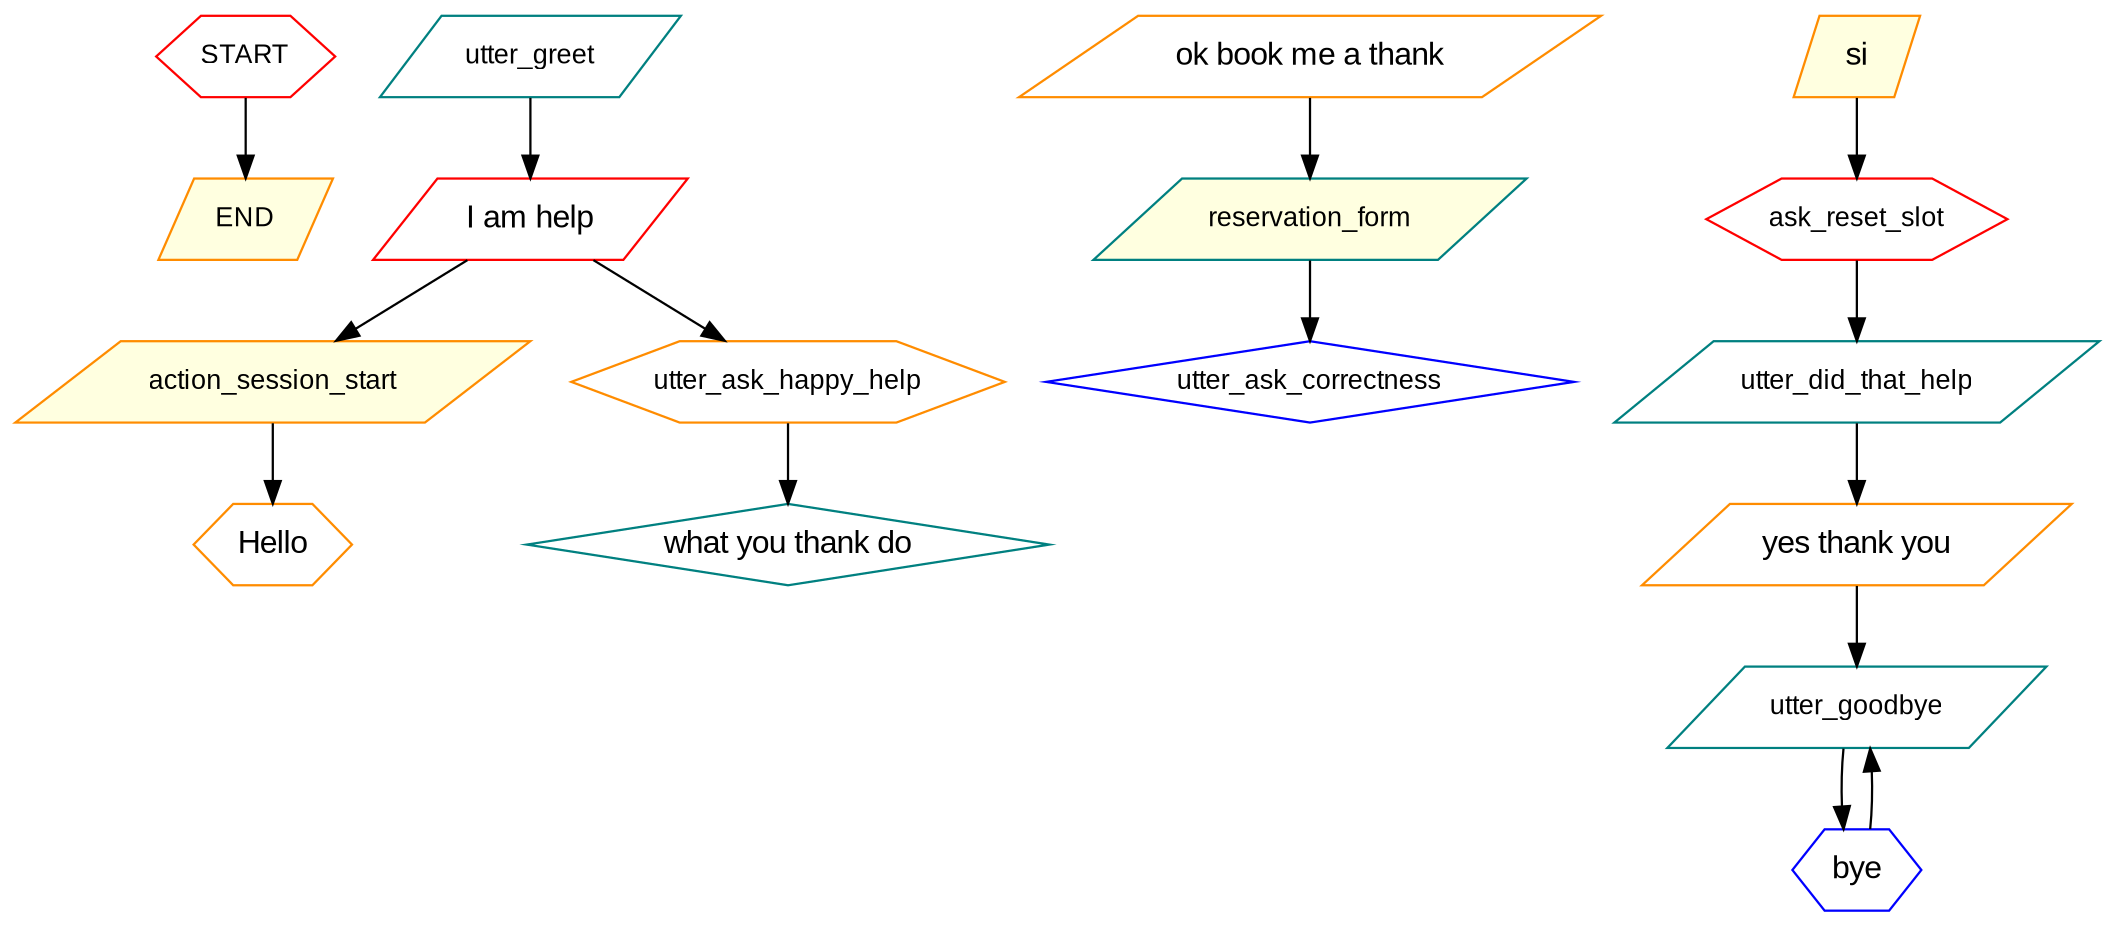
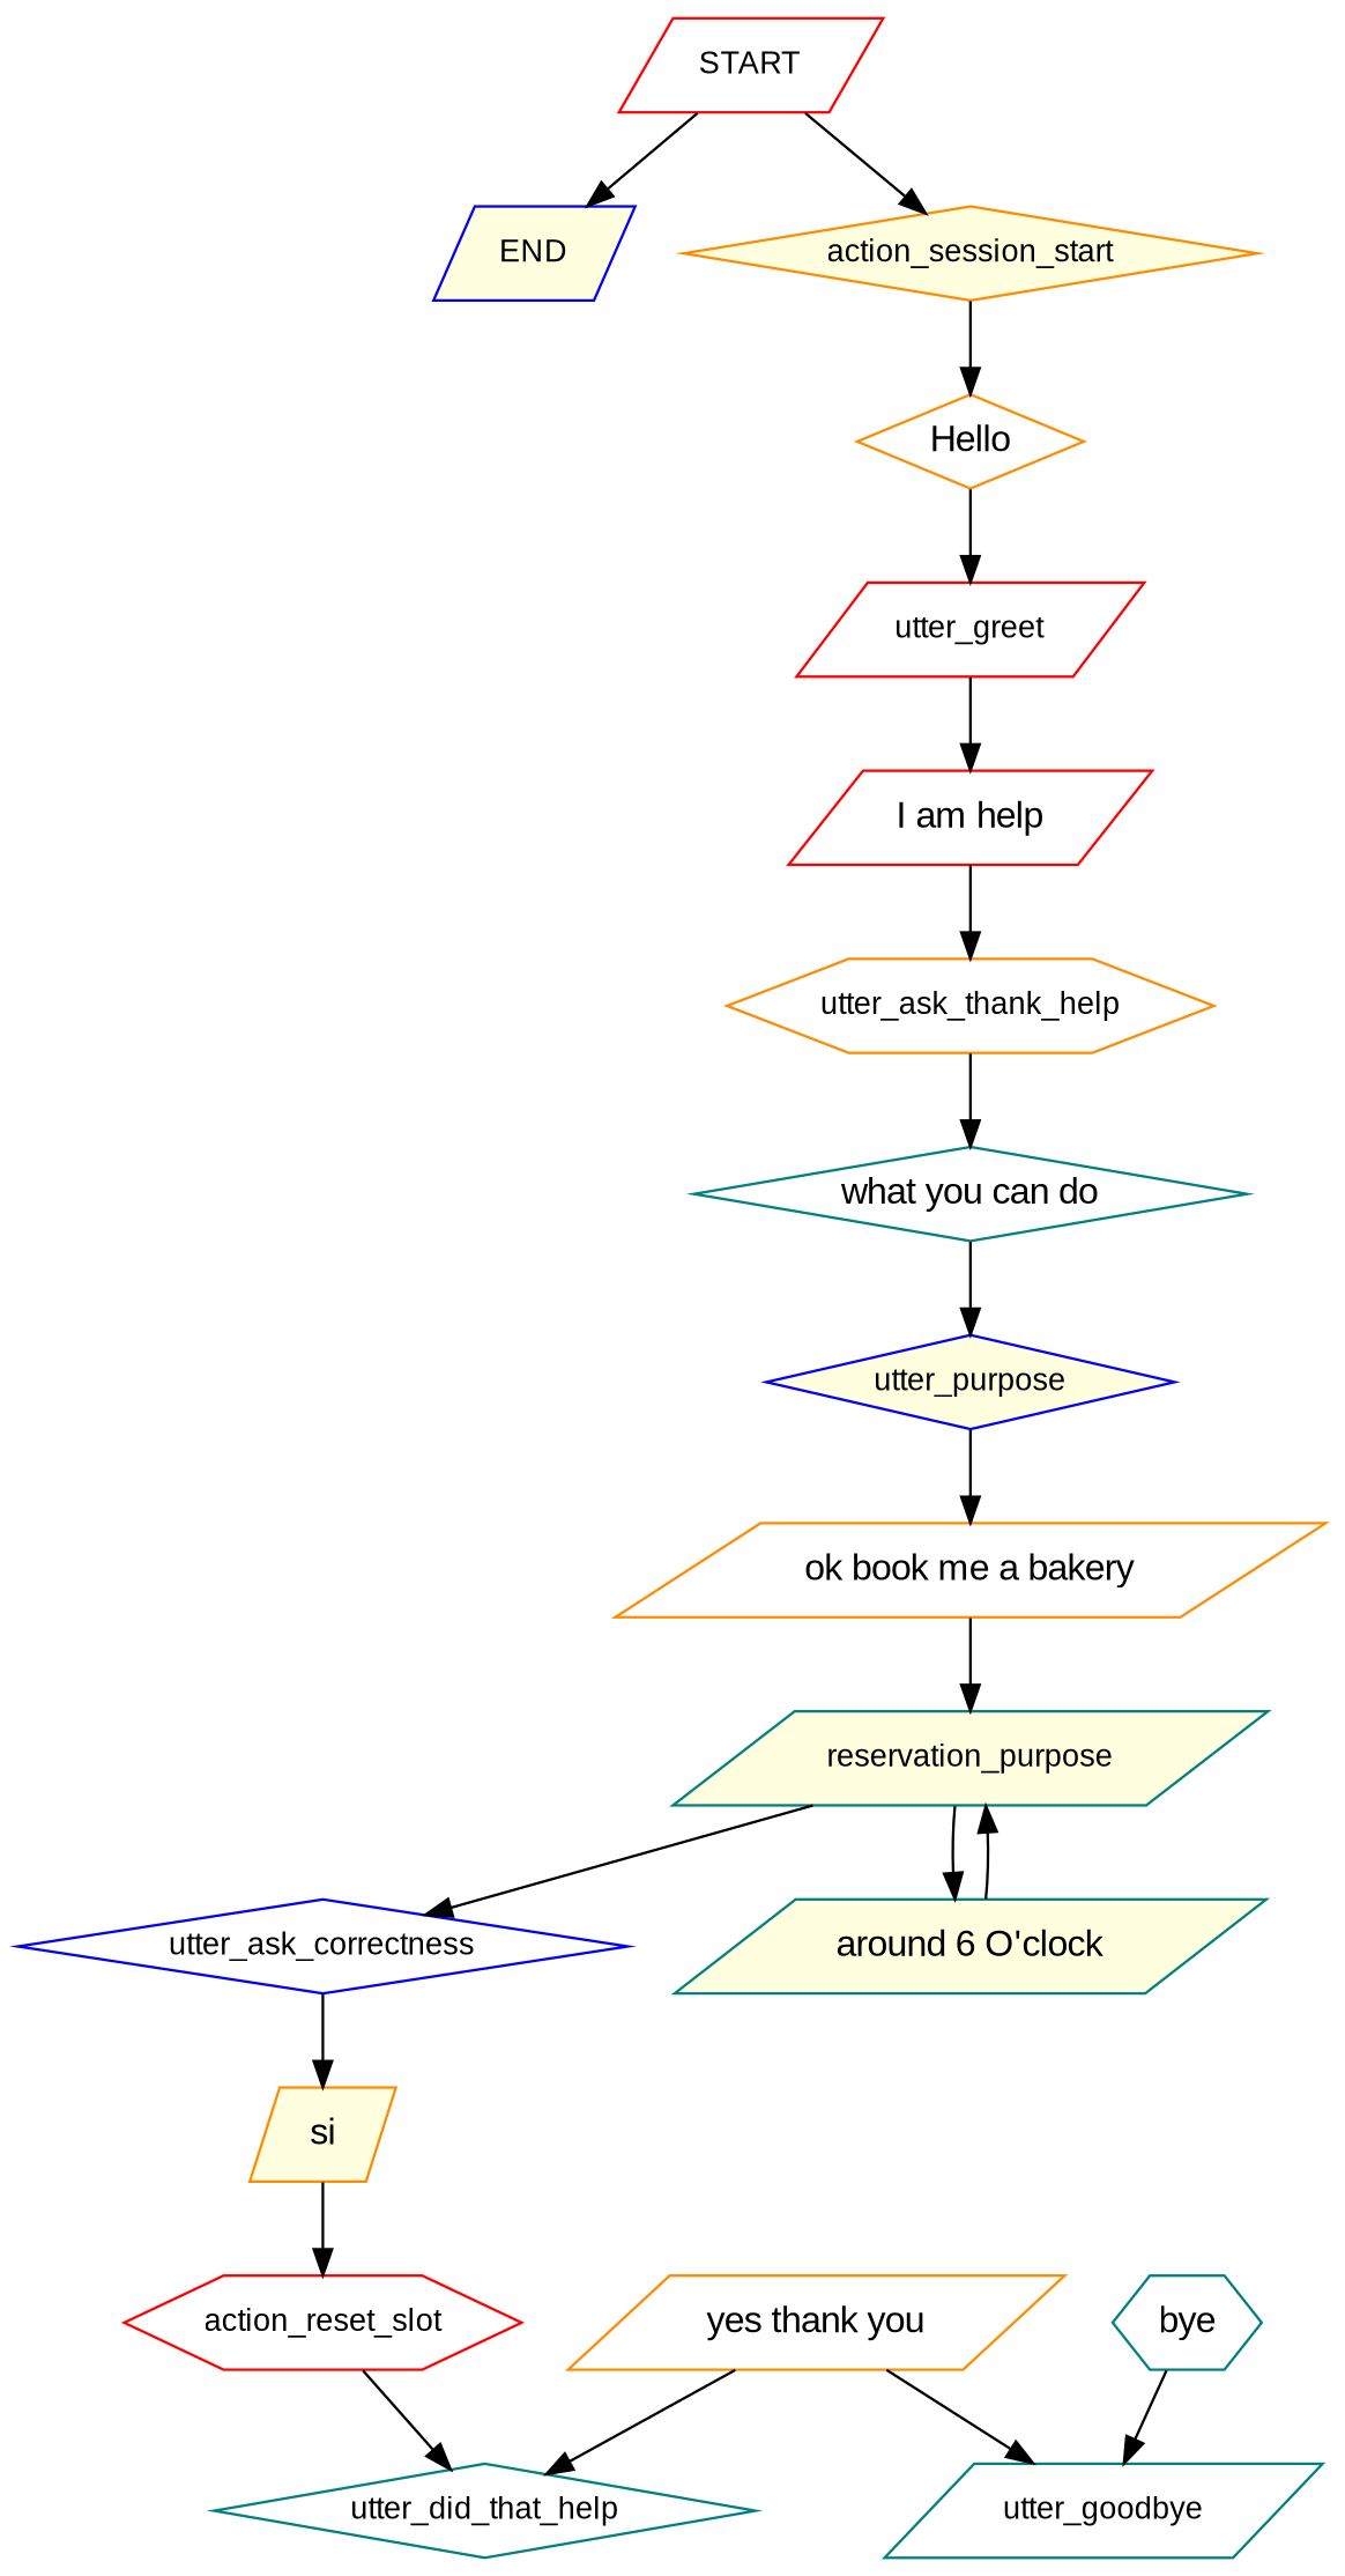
  digraph {
    fontname="Liberation Sans"
    node [color=darkorange fillcolor=white fontname="Liberation Sans" fontsize=12 shape=parallelogram style=filled]
    edge [fontname="Liberation Sans"]
-   n1 [color=red label=START shape=hexagon]
-   n2 [fillcolor=lightyellow label=END]
-   n3 [fillcolor=lightyellow label=action_session_start]
-   n4 [label=Hello shape=hexagon fontsize=""]
-   n5 [color=teal label=utter_greet]
+   n1 [color=red label=START]
+   n2 [color=blue fillcolor=lightyellow label=END]
+   n3 [fillcolor=lightyellow label=action_session_start shape=diamond]
+   n4 [label=Hello shape=diamond fontsize=""]
+   n5 [color=red label=utter_greet]
    n6 [color=red label="I am help" fontsize=""]
-   n7 [label=utter_ask_happy_help shape=hexagon]
-   n8 [color=teal label="what you thank do" shape=diamond fontsize=""]
-   n10 [label="ok book me a thank" fontsize=""]
-   n11 [color=teal fillcolor=lightyellow label=reservation_form]
+   n7 [label=utter_ask_thank_help shape=hexagon]
+   n8 [color=teal label="what you can do" shape=diamond fontsize=""]
+   n9 [color=blue fillcolor=lightyellow label=utter_purpose shape=diamond]
+   n10 [label="ok book me a bakery" fontsize=""]
+   n11 [color=teal fillcolor=lightyellow label=reservation_purpose]
    n12 [color=blue label=utter_ask_correctness shape=diamond]
+   n13 [color=teal fillcolor=lightyellow label="around 6 O'clock" fontsize=""]
    n14 [fillcolor=lightyellow label=si fontsize=""]
-   n15 [color=red label=ask_reset_slot shape=hexagon]
-   n16 [color=teal label=utter_did_that_help]
+   n15 [color=red label=action_reset_slot shape=hexagon]
+   n16 [color=teal label=utter_did_that_help shape=diamond]
    n17 [label="yes thank you" fontsize=""]
    n18 [color=teal label=utter_goodbye]
-   n19 [color=blue label=bye shape=hexagon fontsize=""]
+   n19 [color=teal label=bye shape=hexagon fontsize=""]
    n1 -> n2
-   n6 -> n3
+   n1 -> n3
    n3 -> n4
+   n4 -> n5
    n5 -> n6
    n6 -> n7
    n7 -> n8
+   n8 -> n9
+   n9 -> n10
    n10 -> n11
    n11 -> n12
+   n11 -> n13
+   n12 -> n14
+   n13 -> n11
    n14 -> n15
    n15 -> n16
-   n16 -> n17
+   n17 -> n16
    n17 -> n18
-   n18 -> n19
    n19 -> n18
  }
